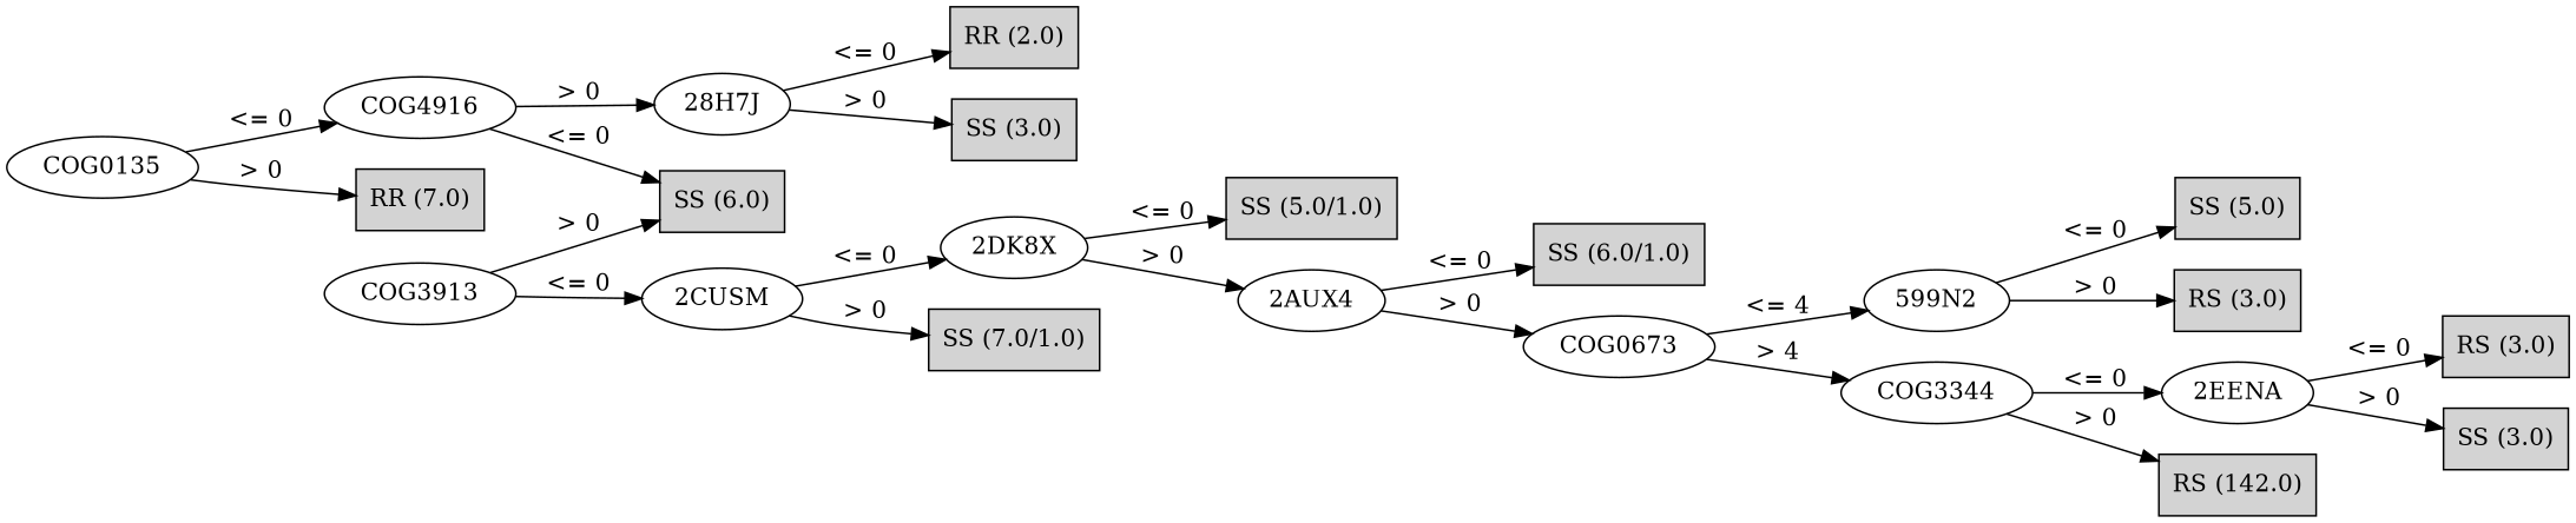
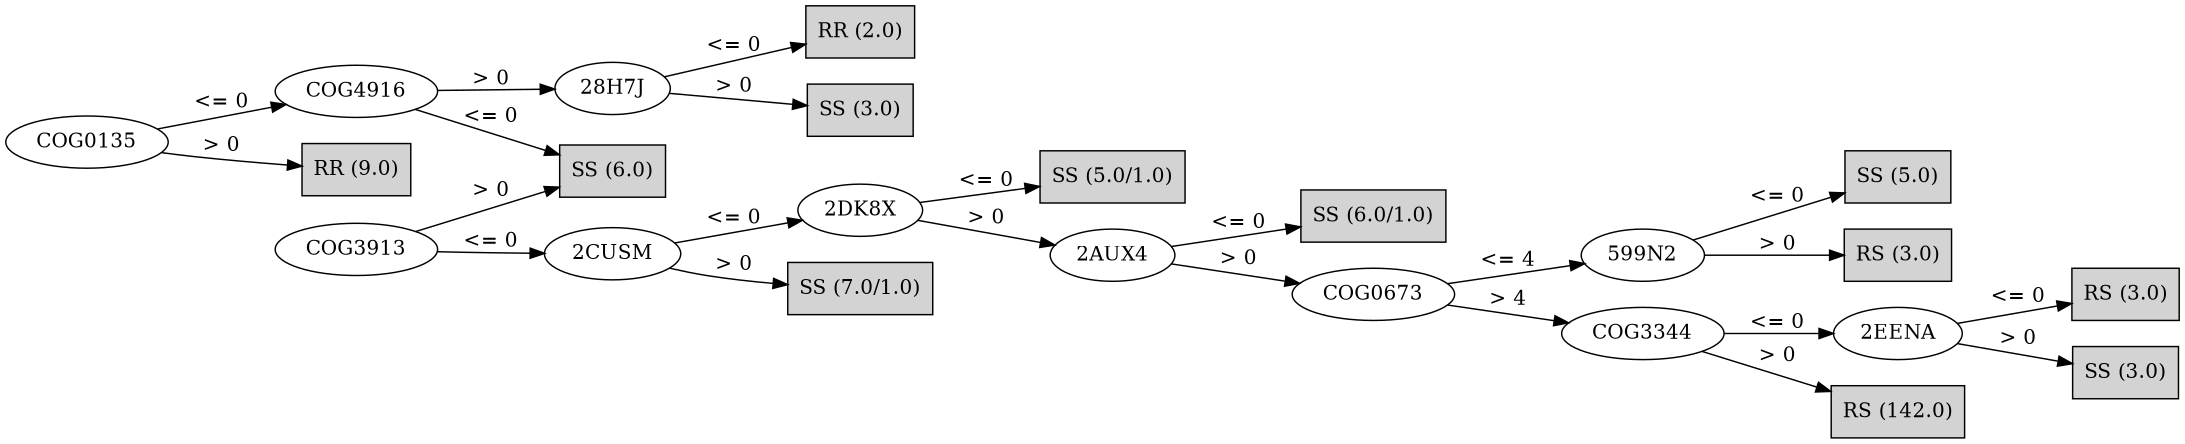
  digraph {
    rankdir=LR
    node [shape=box style=filled]
    n1 [label=COG0135 shape="" style=""]
    n2 [label=COG4916 shape="" style=""]
-   n3 [label="RR (7.0)"]
+   n3 [label="RR (9.0)"]
    n4 [label="28H7J" shape="" style=""]
    n5 [label="SS (6.0)"]
    n6 [label=COG3913 shape="" style=""]
    n7 [label="2CUSM" shape="" style=""]
    n8 [label="RR (2.0)"]
    n9 [label="SS (3.0)"]
    n10 [label="2DK8X" shape="" style=""]
    n11 [label="SS (7.0/1.0)"]
    n12 [label="SS (5.0/1.0)"]
    n13 [label="2AUX4" shape="" style=""]
    n14 [label="SS (6.0/1.0)"]
    n15 [label=COG0673 shape="" style=""]
    n16 [label="599N2" shape="" style=""]
    n17 [label=COG3344 shape="" style=""]
    n18 [label="SS (5.0)"]
    n19 [label="RS (3.0)"]
    n20 [label="2EENA" shape="" style=""]
    n21 [label="RS (142.0)"]
    n22 [label="RS (3.0)"]
    n23 [label="SS (3.0)"]
    n1 -> n2 [label="<= 0"]
    n1 -> n3 [label="> 0"]
    n2 -> n4 [label="> 0"]
    n2 -> n5 [label="<= 0"]
    n4 -> n8 [label="<= 0"]
    n4 -> n9 [label="> 0"]
    n6 -> n5 [label="> 0"]
    n6 -> n7 [label="<= 0"]
    n7 -> n10 [label="<= 0"]
    n7 -> n11 [label="> 0"]
    n10 -> n12 [label="<= 0"]
    n10 -> n13 [label="> 0"]
    n13 -> n14 [label="<= 0"]
    n13 -> n15 [label="> 0"]
    n15 -> n16 [label="<= 4"]
    n15 -> n17 [label="> 4"]
    n16 -> n18 [label="<= 0"]
    n16 -> n19 [label="> 0"]
    n17 -> n20 [label="<= 0"]
    n17 -> n21 [label="> 0"]
    n20 -> n22 [label="<= 0"]
    n20 -> n23 [label="> 0"]
  }
